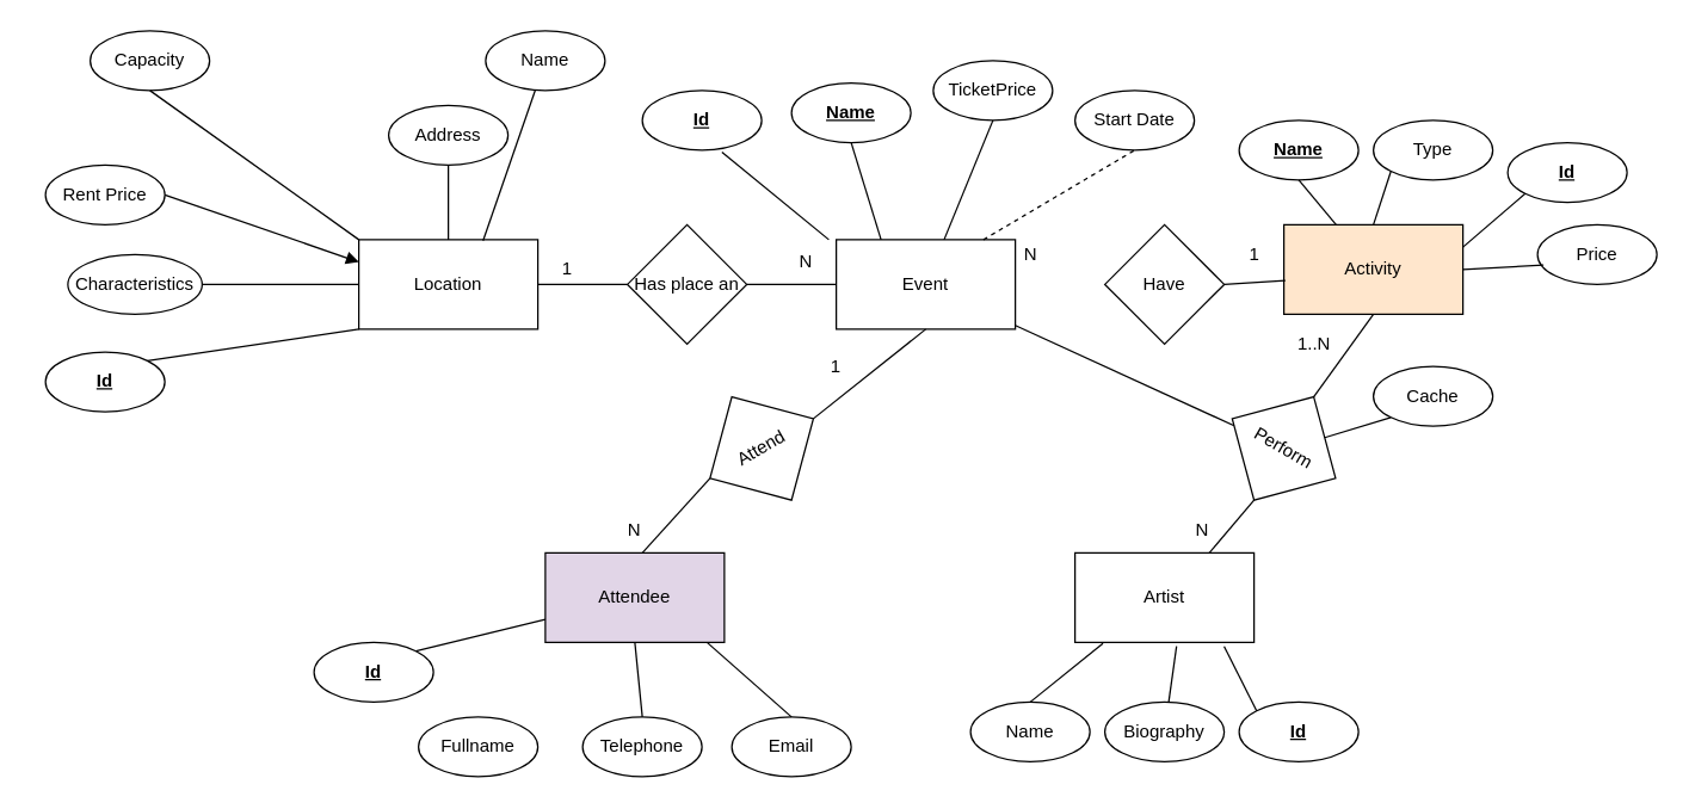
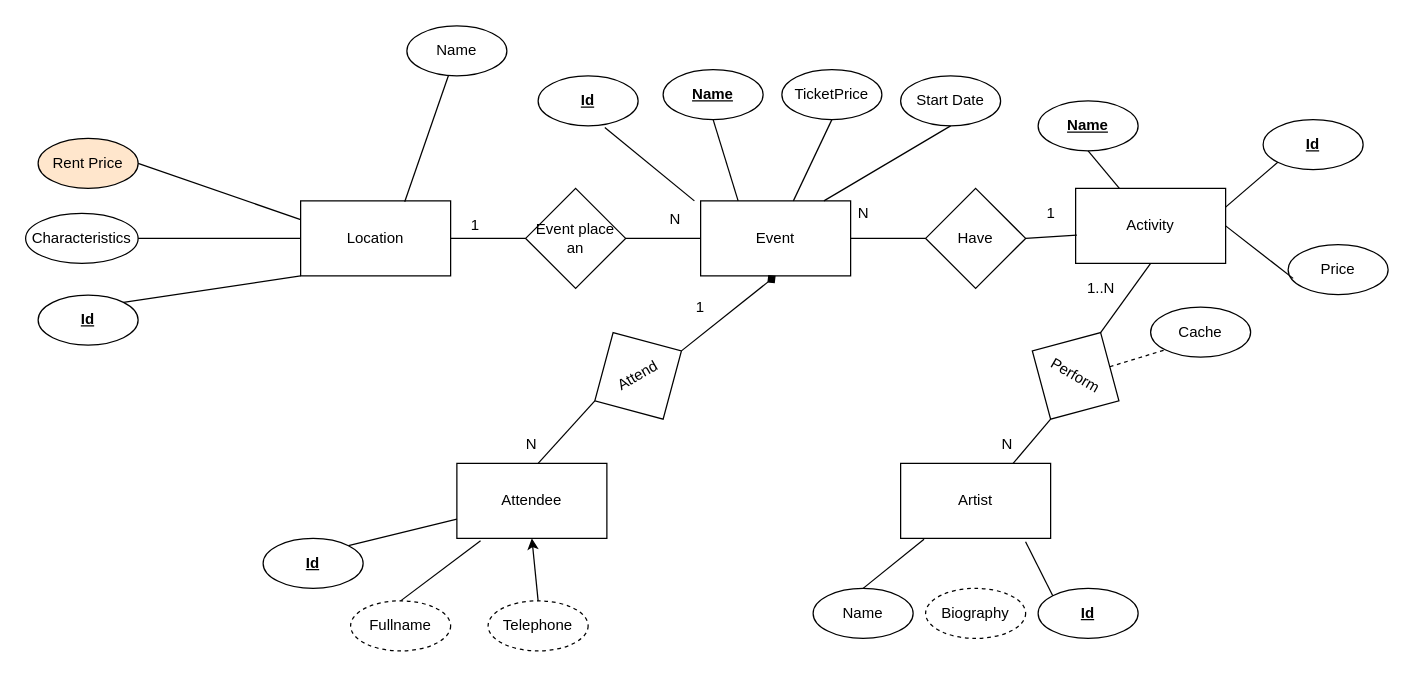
  <mxCell id="0" />
  <mxCell id="1" parent="0" />
  <mxCell id="2" value="Event" style="rounded=0;whiteSpace=wrap;html=1;" parent="1" vertex="1"><mxGeometry x="560" y="160" width="120" height="60" as="geometry" /></mxCell>
  <mxCell id="3" value="Location" style="rounded=0;whiteSpace=wrap;html=1;" parent="1" vertex="1"><mxGeometry x="240" y="160" width="120" height="60" as="geometry" /></mxCell>
  <mxCell id="4" value="Artist" style="rounded=0;whiteSpace=wrap;html=1;" parent="1" vertex="1"><mxGeometry x="720" y="370" width="120" height="60" as="geometry" /></mxCell>
- <mxCell id="5" value="Attendee" style="rounded=0;whiteSpace=wrap;html=1;fillColor=#e1d5e7;" parent="1" vertex="1"><mxGeometry x="365" y="370" width="120" height="60" as="geometry" /></mxCell>
+ <mxCell id="5" value="Attendee" style="rounded=0;whiteSpace=wrap;html=1;" parent="1" vertex="1"><mxGeometry x="365" y="370" width="120" height="60" as="geometry" /></mxCell>
  <mxCell id="6" value="Name" style="ellipse;whiteSpace=wrap;html=1;" parent="1" vertex="1"><mxGeometry x="650" y="470" width="80" height="40" as="geometry" /></mxCell>
  <mxCell id="7" value="" style="endArrow=none;html=1;entryX=0.156;entryY=1.011;entryDx=0;entryDy=0;exitX=0.5;exitY=0;exitDx=0;exitDy=0;entryPerimeter=0;" parent="1" source="6" target="4" edge="1"><mxGeometry width="50" height="50" relative="1" as="geometry"><mxPoint x="630" y="460" as="sourcePoint" /><mxPoint x="680" y="410" as="targetPoint" /></mxGeometry></mxCell>
- <mxCell id="8" value="Biography" style="ellipse;whiteSpace=wrap;html=1;" parent="1" vertex="1"><mxGeometry x="740" y="470" width="80" height="40" as="geometry" /></mxCell>
- <mxCell id="9" value="" style="endArrow=none;html=1;entryX=0.567;entryY=1.044;entryDx=0;entryDy=0;entryPerimeter=0;" parent="1" source="8" target="4" edge="1"><mxGeometry width="50" height="50" relative="1" as="geometry"><mxPoint x="610" y="460" as="sourcePoint" /><mxPoint x="660" y="410" as="targetPoint" /></mxGeometry></mxCell>
- <mxCell id="10" value="Capacity" style="ellipse;whiteSpace=wrap;html=1;" parent="1" vertex="1"><mxGeometry y="20" width="80" height="40" as="geometry" x="60" /></mxCell>
- <mxCell id="11" value="" style="endArrow=none;html=1;entryX=0.5;entryY=1;entryDx=0;entryDy=0;exitX=0;exitY=0;exitDx=0;exitDy=0;" parent="1" source="3" target="10" edge="1"><mxGeometry width="50" height="50" relative="1" as="geometry"><mxPoint x="100" y="190" as="sourcePoint" /><mxPoint x="150" y="140" as="targetPoint" /></mxGeometry></mxCell>
+ <mxCell id="8" value="Biography" style="ellipse;whiteSpace=wrap;html=1;dashed=1;" parent="1" vertex="1"><mxGeometry x="740" y="470" width="80" height="40" as="geometry" /></mxCell>
  <mxCell id="12" value="Name" style="ellipse;whiteSpace=wrap;html=1;" parent="1" vertex="1"><mxGeometry x="325" y="20" width="80" height="40" as="geometry" /></mxCell>
- <mxCell id="13" value="Characteristics" style="ellipse;whiteSpace=wrap;html=1;" parent="1" vertex="1"><mxGeometry x="45" y="170" width="90" height="40" as="geometry" /></mxCell>
- <mxCell id="14" value="Rent Price" style="ellipse;whiteSpace=wrap;html=1;" parent="1" vertex="1"><mxGeometry x="30" y="110" width="80" height="40" as="geometry" /></mxCell>
- <mxCell id="15" value="Address" style="ellipse;whiteSpace=wrap;html=1;" parent="1" vertex="1"><mxGeometry x="260" y="70" width="80" height="40" as="geometry" /></mxCell>
- <mxCell id="16" value="" style="endArrow=block;html=1;entryX=0;entryY=0.25;entryDx=0;entryDy=0;exitX=1;exitY=0.5;exitDx=0;exitDy=0;" parent="1" source="14" target="3" edge="1"><mxGeometry width="50" height="50" relative="1" as="geometry"><mxPoint x="140" y="200" as="sourcePoint" /><mxPoint x="190" y="150" as="targetPoint" /></mxGeometry></mxCell>
+ <mxCell id="13" value="Characteristics" style="ellipse;whiteSpace=wrap;html=1;" parent="1" vertex="1"><mxGeometry x="20" y="170" width="90" height="40" as="geometry" /></mxCell>
+ <mxCell id="14" value="Rent Price" style="ellipse;whiteSpace=wrap;html=1;fillColor=#ffe6cc;" parent="1" vertex="1"><mxGeometry x="30" y="110" width="80" height="40" as="geometry" /></mxCell>
+ <mxCell id="16" value="" style="endArrow=none;html=1;entryX=0;entryY=0.25;entryDx=0;entryDy=0;exitX=1;exitY=0.5;exitDx=0;exitDy=0;" parent="1" source="14" target="3" edge="1"><mxGeometry width="50" height="50" relative="1" as="geometry"><mxPoint x="140" y="200" as="sourcePoint" /><mxPoint x="190" y="150" as="targetPoint" /></mxGeometry></mxCell>
  <mxCell id="17" value="" style="endArrow=none;html=1;entryX=0;entryY=0.5;entryDx=0;entryDy=0;exitX=1;exitY=0.5;exitDx=0;exitDy=0;" parent="1" source="13" target="3" edge="1"><mxGeometry width="50" height="50" relative="1" as="geometry"><mxPoint x="150" y="250" as="sourcePoint" /><mxPoint x="200" y="200" as="targetPoint" /></mxGeometry></mxCell>
- <mxCell id="18" value="" style="endArrow=none;html=1;entryX=0.5;entryY=0;entryDx=0;entryDy=0;exitX=0.5;exitY=1;exitDx=0;exitDy=0;" parent="1" source="15" target="3" edge="1"><mxGeometry width="50" height="50" relative="1" as="geometry"><mxPoint x="200" y="310" as="sourcePoint" /><mxPoint x="250" y="260" as="targetPoint" /></mxGeometry></mxCell>
  <mxCell id="19" value="" style="endArrow=none;html=1;exitX=0.694;exitY=0.011;exitDx=0;exitDy=0;exitPerimeter=0;" parent="1" source="3" target="12" edge="1"><mxGeometry width="50" height="50" relative="1" as="geometry"><mxPoint x="390" y="130" as="sourcePoint" /><mxPoint x="440" y="80" as="targetPoint" /></mxGeometry></mxCell>
  <mxCell id="20" value="&lt;b&gt;&lt;u&gt;Name&lt;/u&gt;&lt;/b&gt;" style="ellipse;whiteSpace=wrap;html=1;" parent="1" vertex="1"><mxGeometry x="530" y="55" width="80" height="40" as="geometry" /></mxCell>
- <mxCell id="21" value="TicketPrice" style="ellipse;whiteSpace=wrap;html=1;" parent="1" vertex="1"><mxGeometry x="625" y="40" width="80" height="40" as="geometry" /></mxCell>
+ <mxCell id="21" value="TicketPrice" style="ellipse;whiteSpace=wrap;html=1;" parent="1" vertex="1"><mxGeometry x="625" y="55" width="80" height="40" as="geometry" /></mxCell>
  <mxCell id="22" value="" style="endArrow=none;html=1;entryX=0.5;entryY=1;entryDx=0;entryDy=0;" parent="1" source="2" target="21" edge="1"><mxGeometry width="50" height="50" relative="1" as="geometry"><mxPoint x="750" y="140" as="sourcePoint" /><mxPoint x="800" y="90" as="targetPoint" /></mxGeometry></mxCell>
  <mxCell id="23" value="" style="endArrow=none;html=1;entryX=0.25;entryY=0;entryDx=0;entryDy=0;exitX=0.5;exitY=1;exitDx=0;exitDy=0;" parent="1" source="20" target="2" edge="1"><mxGeometry width="50" height="50" relative="1" as="geometry"><mxPoint x="430" y="260" as="sourcePoint" /><mxPoint x="480" y="210" as="targetPoint" /></mxGeometry></mxCell>
- <mxCell id="24" value="Type" style="ellipse;whiteSpace=wrap;html=1;" parent="1" vertex="1"><mxGeometry x="920" y="80" width="80" height="40" as="geometry" /></mxCell>
- <mxCell id="25" value="Fullname" style="ellipse;whiteSpace=wrap;html=1;" parent="1" vertex="1"><mxGeometry x="280" y="480" width="80" height="40" as="geometry" /></mxCell>
- <mxCell id="26" value="Telephone" style="ellipse;whiteSpace=wrap;html=1;" parent="1" vertex="1"><mxGeometry x="390" y="480" width="80" height="40" as="geometry" /></mxCell>
- <mxCell id="27" value="Email" style="ellipse;whiteSpace=wrap;html=1;" parent="1" vertex="1"><mxGeometry x="490" y="480" width="80" height="40" as="geometry" /></mxCell>
- <mxCell id="29" value="" style="endArrow=none;html=1;entryX=0.5;entryY=1;entryDx=0;entryDy=0;exitX=0.5;exitY=0;exitDx=0;exitDy=0;" parent="1" source="26" target="5" edge="1"><mxGeometry width="50" height="50" relative="1" as="geometry"><mxPoint x="350" y="610" as="sourcePoint" /><mxPoint x="400" y="560" as="targetPoint" /></mxGeometry></mxCell>
- <mxCell id="30" value="" style="endArrow=none;html=1;entryX=0.903;entryY=1;entryDx=0;entryDy=0;entryPerimeter=0;exitX=0.5;exitY=0;exitDx=0;exitDy=0;" parent="1" source="27" target="5" edge="1"><mxGeometry width="50" height="50" relative="1" as="geometry"><mxPoint x="370" y="640" as="sourcePoint" /><mxPoint x="420" y="590" as="targetPoint" /></mxGeometry></mxCell>
- <mxCell id="31" value="Activity" style="rounded=0;whiteSpace=wrap;html=1;fillColor=#ffe6cc;" parent="1" vertex="1"><mxGeometry x="860" y="150" width="120" height="60" as="geometry" /></mxCell>
+ <mxCell id="25" value="Fullname" style="ellipse;whiteSpace=wrap;html=1;dashed=1;" parent="1" vertex="1"><mxGeometry x="280" y="480" width="80" height="40" as="geometry" /></mxCell>
+ <mxCell id="26" value="Telephone" style="ellipse;whiteSpace=wrap;html=1;dashed=1;" parent="1" vertex="1"><mxGeometry x="390" y="480" width="80" height="40" as="geometry" /></mxCell>
+ <mxCell id="28" value="" style="endArrow=none;html=1;entryX=0.158;entryY=1.033;entryDx=0;entryDy=0;entryPerimeter=0;exitX=0.5;exitY=0;exitDx=0;exitDy=0;" parent="1" source="25" target="5" edge="1"><mxGeometry width="50" height="50" relative="1" as="geometry"><mxPoint x="290" y="480" as="sourcePoint" /><mxPoint x="340" y="430" as="targetPoint" /></mxGeometry></mxCell>
+ <mxCell id="29" value="" style="endArrow=classic;html=1;entryX=0.5;entryY=1;entryDx=0;entryDy=0;exitX=0.5;exitY=0;exitDx=0;exitDy=0;" parent="1" source="26" target="5" edge="1"><mxGeometry width="50" height="50" relative="1" as="geometry"><mxPoint x="350" y="610" as="sourcePoint" /><mxPoint x="400" y="560" as="targetPoint" /></mxGeometry></mxCell>
+ <mxCell id="31" value="Activity" style="rounded=0;whiteSpace=wrap;html=1;" parent="1" vertex="1"><mxGeometry x="860" y="150" width="120" height="60" as="geometry" /></mxCell>
  <mxCell id="32" value="&lt;b&gt;&lt;u&gt;Name&lt;/u&gt;&lt;/b&gt;" style="ellipse;whiteSpace=wrap;html=1;" parent="1" vertex="1"><mxGeometry x="830" y="80" width="80" height="40" as="geometry" /></mxCell>
  <mxCell id="33" value="" style="endArrow=none;html=1;entryX=0.5;entryY=1;entryDx=0;entryDy=0;" parent="1" source="31" target="32" edge="1"><mxGeometry width="50" height="50" relative="1" as="geometry"><mxPoint x="880" y="140" as="sourcePoint" /><mxPoint x="830" y="130" as="targetPoint" /></mxGeometry></mxCell>
- <mxCell id="34" value="Has place an" style="rhombus;whiteSpace=wrap;html=1;" parent="1" vertex="1"><mxGeometry x="420" y="150" width="80" height="80" as="geometry" /></mxCell>
+ <mxCell id="34" value="Event place an" style="rhombus;whiteSpace=wrap;html=1;" parent="1" vertex="1"><mxGeometry x="420" y="150" width="80" height="80" as="geometry" /></mxCell>
  <mxCell id="35" value="" style="endArrow=none;html=1;entryX=0;entryY=0.5;entryDx=0;entryDy=0;exitX=1;exitY=0.5;exitDx=0;exitDy=0;" parent="1" source="3" target="34" edge="1"><mxGeometry width="50" height="50" relative="1" as="geometry"><mxPoint x="310" y="300" as="sourcePoint" /><mxPoint x="360" y="250" as="targetPoint" /></mxGeometry></mxCell>
  <mxCell id="36" value="" style="endArrow=none;html=1;exitX=1;exitY=0.5;exitDx=0;exitDy=0;entryX=0;entryY=0.5;entryDx=0;entryDy=0;" parent="1" source="34" target="2" edge="1"><mxGeometry width="50" height="50" relative="1" as="geometry"><mxPoint x="460" y="320" as="sourcePoint" /><mxPoint x="550" y="210" as="targetPoint" /></mxGeometry></mxCell>
  <mxCell id="37" value="1" style="text;html=1;strokeColor=none;fillColor=none;align=center;verticalAlign=middle;whiteSpace=wrap;rounded=0;" parent="1" vertex="1"><mxGeometry x="350" y="165" width="60" height="30" as="geometry" /></mxCell>
  <mxCell id="38" value="N" style="text;html=1;strokeColor=none;fillColor=none;align=center;verticalAlign=middle;whiteSpace=wrap;rounded=0;" parent="1" vertex="1"><mxGeometry x="510" y="160" width="60" height="30" as="geometry" /></mxCell>
  <mxCell id="39" value="Attend" style="rhombus;whiteSpace=wrap;html=1;rotation=-30;" parent="1" vertex="1"><mxGeometry x="470" y="260" width="80" height="80" as="geometry" /></mxCell>
  <mxCell id="40" value="" style="endArrow=none;html=1;entryX=0;entryY=0.5;entryDx=0;entryDy=0;" parent="1" target="39" edge="1"><mxGeometry width="50" height="50" relative="1" as="geometry"><mxPoint x="430" y="370" as="sourcePoint" /><mxPoint x="440" y="320" as="targetPoint" /></mxGeometry></mxCell>
- <mxCell id="41" value="" style="endArrow=none;html=1;entryX=0.5;entryY=1;entryDx=0;entryDy=0;exitX=1;exitY=0.5;exitDx=0;exitDy=0;" parent="1" source="39" target="2" edge="1"><mxGeometry width="50" height="50" relative="1" as="geometry"><mxPoint x="400" y="330" as="sourcePoint" /><mxPoint x="450" y="280" as="targetPoint" /></mxGeometry></mxCell>
+ <mxCell id="41" value="" style="endArrow=diamond;html=1;entryX=0.5;entryY=1;entryDx=0;entryDy=0;exitX=1;exitY=0.5;exitDx=0;exitDy=0;" parent="1" source="39" target="2" edge="1"><mxGeometry width="50" height="50" relative="1" as="geometry"><mxPoint x="400" y="330" as="sourcePoint" /><mxPoint x="450" y="280" as="targetPoint" /></mxGeometry></mxCell>
  <mxCell id="42" value="N" style="text;html=1;strokeColor=none;fillColor=none;align=center;verticalAlign=middle;whiteSpace=wrap;rounded=0;" parent="1" vertex="1"><mxGeometry x="395" y="340" width="60" height="30" as="geometry" /></mxCell>
  <mxCell id="43" value="1" style="text;html=1;strokeColor=none;fillColor=none;align=center;verticalAlign=middle;whiteSpace=wrap;rounded=0;" parent="1" vertex="1"><mxGeometry x="530" y="230" width="60" height="30" as="geometry" /></mxCell>
- <mxCell id="44" value="" style="endArrow=none;html=1;exitX=0.5;exitY=0;exitDx=0;exitDy=0;entryX=0;entryY=1;entryDx=0;entryDy=0;" parent="1" source="31" target="24" edge="1"><mxGeometry width="50" height="50" relative="1" as="geometry"><mxPoint x="990" y="160" as="sourcePoint" /><mxPoint x="1040" y="110" as="targetPoint" /></mxGeometry></mxCell>
  <mxCell id="45" value="Start Date" style="ellipse;whiteSpace=wrap;html=1;" parent="1" vertex="1"><mxGeometry x="720" y="60" width="80" height="40" as="geometry" /></mxCell>
- <mxCell id="46" value="" style="endArrow=none;html=1;entryX=0.5;entryY=1;entryDx=0;entryDy=0;exitX=0.822;exitY=0;exitDx=0;exitDy=0;exitPerimeter=0;dashed=1;" parent="1" source="2" target="45" edge="1"><mxGeometry width="50" height="50" relative="1" as="geometry"><mxPoint x="713.75" y="160" as="sourcePoint" /><mxPoint x="890" y="90" as="targetPoint" /></mxGeometry></mxCell>
+ <mxCell id="46" value="" style="endArrow=none;html=1;entryX=0.5;entryY=1;entryDx=0;entryDy=0;exitX=0.822;exitY=0;exitDx=0;exitDy=0;exitPerimeter=0;" parent="1" source="2" target="45" edge="1"><mxGeometry width="50" height="50" relative="1" as="geometry"><mxPoint x="713.75" y="160" as="sourcePoint" /><mxPoint x="890" y="90" as="targetPoint" /></mxGeometry></mxCell>
  <mxCell id="47" value="Have" style="rhombus;whiteSpace=wrap;html=1;" parent="1" vertex="1"><mxGeometry x="740" y="150" width="80" height="80" as="geometry" /></mxCell>
  <mxCell id="48" value="Perform" style="rhombus;whiteSpace=wrap;html=1;rotation=30;" parent="1" vertex="1"><mxGeometry x="820" y="260" width="80" height="80" as="geometry" /></mxCell>
- <mxCell id="49" value="" style="endArrow=none;html=1;" parent="1" source="2" target="48" edge="1"><mxGeometry width="50" height="50" relative="1" as="geometry"><mxPoint x="650" y="280" as="sourcePoint" /><mxPoint x="700" y="230" as="targetPoint" /></mxGeometry></mxCell>
+ <mxCell id="49" value="" style="endArrow=none;html=1;entryX=0;entryY=0.5;entryDx=0;entryDy=0;" parent="1" source="2" target="47" edge="1"><mxGeometry width="50" height="50" relative="1" as="geometry"><mxPoint x="650" y="280" as="sourcePoint" /><mxPoint x="700" y="230" as="targetPoint" /></mxGeometry></mxCell>
  <mxCell id="50" value="" style="endArrow=none;html=1;entryX=0.008;entryY=0.622;entryDx=0;entryDy=0;exitX=1;exitY=0.5;exitDx=0;exitDy=0;entryPerimeter=0;" parent="1" source="47" target="31" edge="1"><mxGeometry width="50" height="50" relative="1" as="geometry"><mxPoint x="770" y="310" as="sourcePoint" /><mxPoint x="820" y="260" as="targetPoint" /></mxGeometry></mxCell>
  <mxCell id="51" value="" style="endArrow=none;html=1;entryX=0.5;entryY=1;entryDx=0;entryDy=0;exitX=0.5;exitY=0;exitDx=0;exitDy=0;" parent="1" source="48" target="31" edge="1"><mxGeometry width="50" height="50" relative="1" as="geometry"><mxPoint x="740" y="310" as="sourcePoint" /><mxPoint x="790" y="260" as="targetPoint" /></mxGeometry></mxCell>
  <mxCell id="52" value="" style="endArrow=none;html=1;entryX=0.5;entryY=1;entryDx=0;entryDy=0;exitX=0.75;exitY=0;exitDx=0;exitDy=0;" parent="1" source="4" target="48" edge="1"><mxGeometry width="50" height="50" relative="1" as="geometry"><mxPoint x="760" y="310" as="sourcePoint" /><mxPoint x="810" y="260" as="targetPoint" /></mxGeometry></mxCell>
  <mxCell id="53" value="1" style="text;html=1;align=center;verticalAlign=middle;resizable=0;points=[];autosize=1;strokeColor=none;fillColor=none;" parent="1" vertex="1"><mxGeometry x="825" y="155" width="30" height="30" as="geometry" /></mxCell>
  <mxCell id="54" value="N" style="text;html=1;align=center;verticalAlign=middle;resizable=0;points=[];autosize=1;strokeColor=none;fillColor=none;" parent="1" vertex="1"><mxGeometry x="675" y="155" width="30" height="30" as="geometry" /></mxCell>
  <mxCell id="55" value="1..N" style="text;html=1;align=center;verticalAlign=middle;resizable=0;points=[];autosize=1;strokeColor=none;fillColor=none;" parent="1" vertex="1"><mxGeometry x="855" y="215" width="50" height="30" as="geometry" /></mxCell>
  <mxCell id="56" value="N" style="text;html=1;align=center;verticalAlign=middle;resizable=0;points=[];autosize=1;strokeColor=none;fillColor=none;" parent="1" vertex="1"><mxGeometry x="790" y="340" width="30" height="30" as="geometry" /></mxCell>
  <mxCell id="57" value="Cache" style="ellipse;whiteSpace=wrap;html=1;" parent="1" vertex="1"><mxGeometry x="920" y="245" width="80" height="40" as="geometry" /></mxCell>
- <mxCell id="58" value="" style="endArrow=none;html=1;exitX=1;exitY=0;exitDx=0;exitDy=0;entryX=0;entryY=1;entryDx=0;entryDy=0;" parent="1" source="48" target="57" edge="1"><mxGeometry width="50" height="50" relative="1" as="geometry"><mxPoint x="920" y="370" as="sourcePoint" /><mxPoint x="1040" y="330" as="targetPoint" /></mxGeometry></mxCell>
+ <mxCell id="58" value="" style="endArrow=none;html=1;exitX=1;exitY=0;exitDx=0;exitDy=0;entryX=0;entryY=1;entryDx=0;entryDy=0;dashed=1;" parent="1" source="48" target="57" edge="1"><mxGeometry width="50" height="50" relative="1" as="geometry"><mxPoint x="920" y="370" as="sourcePoint" /><mxPoint x="1040" y="330" as="targetPoint" /></mxGeometry></mxCell>
  <mxCell id="59" value="&lt;b&gt;&lt;u&gt;Id&lt;/u&gt;&lt;/b&gt;" style="ellipse;whiteSpace=wrap;html=1;" parent="1" vertex="1"><mxGeometry x="210" y="430" width="80" height="40" as="geometry" /></mxCell>
  <mxCell id="60" value="" style="endArrow=none;html=1;exitX=1;exitY=0;exitDx=0;exitDy=0;" parent="1" source="59" target="5" edge="1"><mxGeometry width="50" height="50" relative="1" as="geometry"><mxPoint x="240" y="400" as="sourcePoint" /><mxPoint x="290" y="350" as="targetPoint" /></mxGeometry></mxCell>
  <mxCell id="61" value="&lt;b&gt;&lt;u&gt;Id&lt;/u&gt;&lt;/b&gt;" style="ellipse;whiteSpace=wrap;html=1;" parent="1" vertex="1"><mxGeometry x="30" y="235.34" width="80" height="40" as="geometry" /></mxCell>
  <mxCell id="62" value="" style="endArrow=none;html=1;exitX=1;exitY=0;exitDx=0;exitDy=0;entryX=0;entryY=1;entryDx=0;entryDy=0;" parent="1" source="61" target="3" edge="1"><mxGeometry width="50" height="50" relative="1" as="geometry"><mxPoint y="205.34" as="sourcePoint" x="60" /><mxPoint x="185" y="220.004" as="targetPoint" /></mxGeometry></mxCell>
  <mxCell id="63" value="&lt;b&gt;&lt;u&gt;Id&lt;/u&gt;&lt;/b&gt;" style="ellipse;whiteSpace=wrap;html=1;" parent="1" vertex="1"><mxGeometry x="830" y="470" width="80" height="40" as="geometry" /></mxCell>
  <mxCell id="64" value="" style="endArrow=none;html=1;exitX=0;exitY=0;exitDx=0;exitDy=0;entryX=0.833;entryY=1.044;entryDx=0;entryDy=0;entryPerimeter=0;" parent="1" source="63" target="4" edge="1"><mxGeometry width="50" height="50" relative="1" as="geometry"><mxPoint x="876.28" y="455.34" as="sourcePoint" /><mxPoint x="760" y="462.64" as="targetPoint" /></mxGeometry></mxCell>
  <mxCell id="65" value="&lt;b&gt;&lt;u&gt;Id&lt;/u&gt;&lt;/b&gt;" style="ellipse;whiteSpace=wrap;html=1;" parent="1" vertex="1"><mxGeometry x="1010" y="95" width="80" height="40" as="geometry" /></mxCell>
  <mxCell id="66" value="" style="endArrow=none;html=1;exitX=0;exitY=1;exitDx=0;exitDy=0;entryX=1;entryY=0.25;entryDx=0;entryDy=0;" parent="1" source="65" target="31" edge="1"><mxGeometry width="50" height="50" relative="1" as="geometry"><mxPoint x="1064.64" y="80.34" as="sourcePoint" /><mxPoint x="980" y="165" as="targetPoint" /></mxGeometry></mxCell>
  <mxCell id="67" value="&lt;b&gt;&lt;u&gt;Id&lt;/u&gt;&lt;/b&gt;" style="ellipse;whiteSpace=wrap;html=1;" parent="1" vertex="1"><mxGeometry x="430" y="60" width="80" height="40" as="geometry" /></mxCell>
  <mxCell id="68" value="" style="endArrow=none;html=1;exitX=0.667;exitY=1.033;exitDx=0;exitDy=0;exitPerimeter=0;entryX=0.75;entryY=0;entryDx=0;entryDy=0;" parent="1" source="67" target="38" edge="1"><mxGeometry width="50" height="50" relative="1" as="geometry"><mxPoint x="490" y="165" as="sourcePoint" /><mxPoint x="540" y="115" as="targetPoint" /></mxGeometry></mxCell>
- <mxCell id="69" value="Price" style="ellipse;whiteSpace=wrap;html=1;" vertex="1" parent="1"><mxGeometry x="1030" y="150" width="80" height="40" as="geometry" /></mxCell>
+ <mxCell id="69" value="Price" style="ellipse;whiteSpace=wrap;html=1;" vertex="1" parent="1"><mxGeometry x="1030" y="195" width="80" height="40" as="geometry" /></mxCell>
  <mxCell id="70" value="" style="endArrow=none;html=1;entryX=0.05;entryY=0.675;entryDx=0;entryDy=0;entryPerimeter=0;exitX=1;exitY=0.5;exitDx=0;exitDy=0;" edge="1" parent="1" source="31" target="69"><mxGeometry width="50" height="50" relative="1" as="geometry"><mxPoint x="980" y="230" as="sourcePoint" /><mxPoint x="1030" y="180" as="targetPoint" /></mxGeometry></mxCell>
